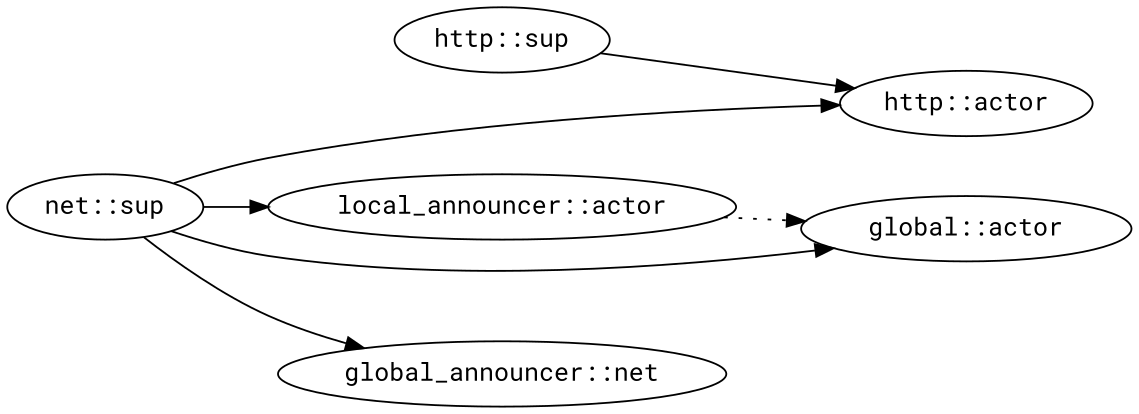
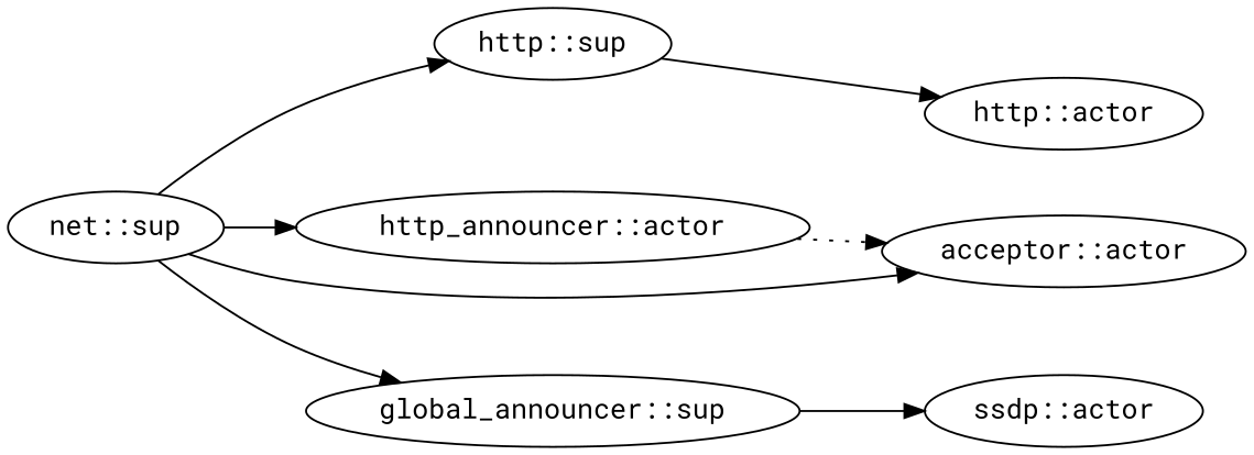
  digraph {
    fontname="Roboto Mono"
    rankdir=LR
    node [fontname="Roboto Mono"]
    edge [fontname="Roboto Mono"]
    "net::sup"
    "http::sup"
-   "local_announcer::actor"
-   "global_announcer::sup" [label="global_announcer::net"]
-   "acceptor::actor" [label="global::actor"]
+   "local_announcer::actor" [label="http_announcer::actor"]
+   "global_announcer::sup"
+   "acceptor::actor"
    "http::actor"
-   "net::sup" -> "http::actor"
+   "ssdp::actor"
+   "net::sup" -> "http::sup"
    "net::sup" -> "local_announcer::actor"
    "net::sup" -> "global_announcer::sup"
    "net::sup" -> "acceptor::actor"
    "http::sup" -> "http::actor"
    "local_announcer::actor" -> "acceptor::actor" [style=dotted]
+   "global_announcer::sup" -> "ssdp::actor"
  }
